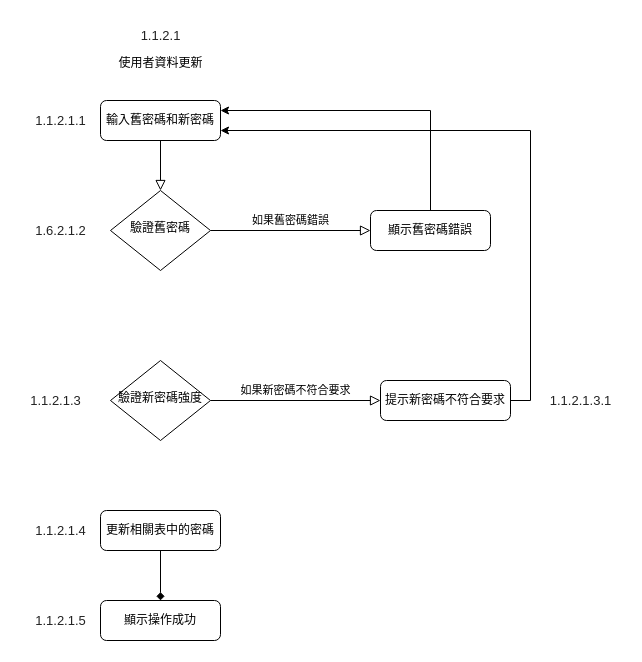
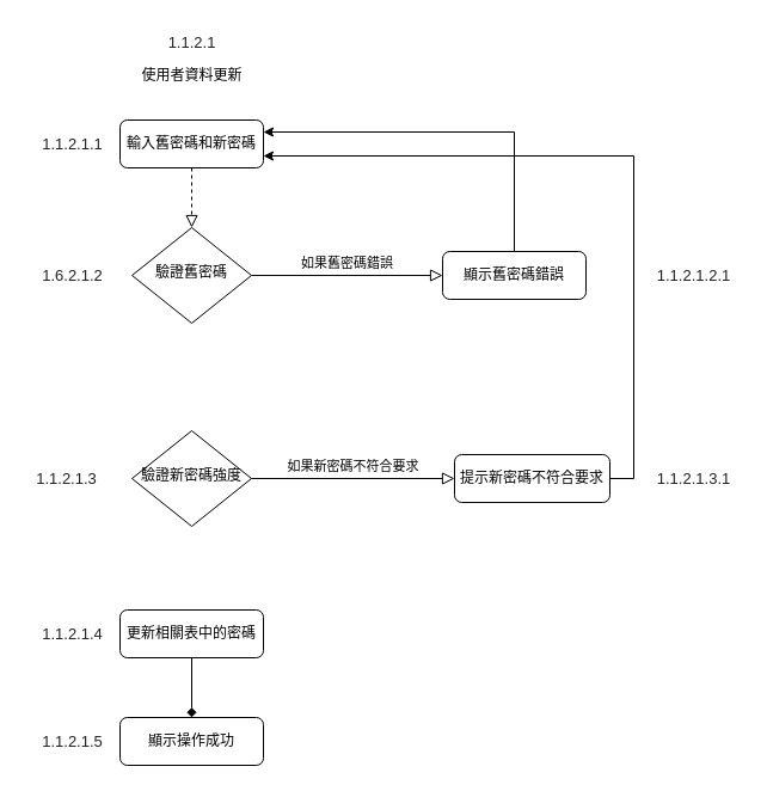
  <mxCell id="0" />
  <mxCell id="1" parent="0" />
- <mxCell id="2" value="" style="rounded=0;html=1;jettySize=auto;orthogonalLoop=1;fontSize=11;endArrow=block;endFill=0;endSize=8;strokeWidth=1;shadow=0;labelBackgroundColor=none;edgeStyle=orthogonalEdgeStyle;" parent="1" source="3" target="5" edge="1"><mxGeometry relative="1" as="geometry" /></mxCell>
+ <mxCell id="2" value="" style="rounded=0;html=1;jettySize=auto;orthogonalLoop=1;fontSize=11;endArrow=block;endFill=0;endSize=8;strokeWidth=1;shadow=0;labelBackgroundColor=none;edgeStyle=orthogonalEdgeStyle;dashed=1;" parent="1" source="3" target="5" edge="1"><mxGeometry relative="1" as="geometry" /></mxCell>
  <mxCell id="3" value="輸入舊密碼和新密碼" style="rounded=1;whiteSpace=wrap;html=1;fontSize=12;glass=0;strokeWidth=1;shadow=0;" parent="1" vertex="1"><mxGeometry x="100" y="100" width="120" height="40" as="geometry" /></mxCell>
  <mxCell id="4" value="如果舊密碼錯誤" style="edgeStyle=orthogonalEdgeStyle;rounded=0;html=1;jettySize=auto;orthogonalLoop=1;fontSize=11;endArrow=block;endFill=0;endSize=8;strokeWidth=1;shadow=0;labelBackgroundColor=none;" parent="1" source="5" target="7" edge="1"><mxGeometry y="10" relative="1" as="geometry"><mxPoint as="offset" /></mxGeometry></mxCell>
  <mxCell id="5" value="驗證舊密碼" style="rhombus;whiteSpace=wrap;html=1;shadow=0;fontFamily=Helvetica;fontSize=12;align=center;strokeWidth=1;spacing=6;spacingTop=-4;" parent="1" vertex="1"><mxGeometry x="110" y="190" width="100" height="80" as="geometry" /></mxCell>
  <mxCell id="6" style="edgeStyle=orthogonalEdgeStyle;rounded=0;orthogonalLoop=1;jettySize=auto;html=1;exitX=0.5;exitY=0;exitDx=0;exitDy=0;entryX=1;entryY=0.25;entryDx=0;entryDy=0;" parent="1" source="7" target="3" edge="1"><mxGeometry relative="1" as="geometry" /></mxCell>
  <mxCell id="7" value="顯示舊密碼錯誤" style="rounded=1;whiteSpace=wrap;html=1;fontSize=12;glass=0;strokeWidth=1;shadow=0;" parent="1" vertex="1"><mxGeometry x="370" y="210" width="120" height="40" as="geometry" /></mxCell>
  <mxCell id="8" value="如果新密碼不符合要求" style="edgeStyle=orthogonalEdgeStyle;rounded=0;html=1;jettySize=auto;orthogonalLoop=1;fontSize=11;endArrow=block;endFill=0;endSize=8;strokeWidth=1;shadow=0;labelBackgroundColor=none;" parent="1" source="9" target="13" edge="1"><mxGeometry y="10" relative="1" as="geometry"><mxPoint as="offset" /></mxGeometry></mxCell>
  <mxCell id="9" value="驗證新密碼強度" style="rhombus;whiteSpace=wrap;html=1;shadow=0;fontFamily=Helvetica;fontSize=12;align=center;strokeWidth=1;spacing=6;spacingTop=-4;" parent="1" vertex="1"><mxGeometry x="110" y="360" width="100" height="80" as="geometry" /></mxCell>
  <mxCell id="10" value="" style="edgeStyle=orthogonalEdgeStyle;rounded=0;orthogonalLoop=1;jettySize=auto;html=1;endArrow=diamond;" parent="1" source="11" target="15" edge="1"><mxGeometry relative="1" as="geometry" /></mxCell>
  <mxCell id="11" value="更新相關表中的密碼" style="rounded=1;whiteSpace=wrap;html=1;fontSize=12;glass=0;strokeWidth=1;shadow=0;" parent="1" vertex="1"><mxGeometry x="100" y="510" width="120" height="40" as="geometry" /></mxCell>
  <mxCell id="12" style="edgeStyle=orthogonalEdgeStyle;rounded=0;orthogonalLoop=1;jettySize=auto;html=1;exitX=1;exitY=0.5;exitDx=0;exitDy=0;entryX=1;entryY=0.75;entryDx=0;entryDy=0;" parent="1" source="13" target="3" edge="1"><mxGeometry relative="1" as="geometry" /></mxCell>
  <mxCell id="13" value="提示新密碼不符合要求" style="rounded=1;whiteSpace=wrap;html=1;fontSize=12;glass=0;strokeWidth=1;shadow=0;" parent="1" vertex="1"><mxGeometry x="380" y="380" width="130" height="40" as="geometry" /></mxCell>
  <mxCell id="14" value="使用者資料更新" style="text;html=1;align=center;verticalAlign=middle;resizable=0;points=[];autosize=1;strokeColor=none;fillColor=none;" parent="1" vertex="1"><mxGeometry x="105" y="48" width="110" height="30" as="geometry" /></mxCell>
  <mxCell id="15" value="顯示操作成功" style="rounded=1;whiteSpace=wrap;html=1;fontSize=12;glass=0;strokeWidth=1;shadow=0;" parent="1" vertex="1"><mxGeometry x="100" y="600" width="120" height="40" as="geometry" /></mxCell>
  <mxCell id="16" value="&lt;span style=&quot;color: rgb(34, 34, 34); font-family: Arial, Helvetica, sans-serif; font-size: small; text-align: start; text-wrap-mode: wrap; background-color: rgb(255, 255, 255);&quot;&gt;1.1.2.1&lt;/span&gt;" style="text;html=1;align=center;verticalAlign=middle;resizable=0;points=[];autosize=1;strokeColor=none;fillColor=none;" parent="1" vertex="1"><mxGeometry x="130" y="20" width="60" height="30" as="geometry" /></mxCell>
  <mxCell id="17" value="&lt;span style=&quot;color: rgb(34, 34, 34); font-family: Arial, Helvetica, sans-serif; font-size: small; text-align: start; text-wrap-mode: wrap; background-color: rgb(255, 255, 255);&quot;&gt;1.1.2.1.1&lt;/span&gt;" style="text;html=1;align=center;verticalAlign=middle;resizable=0;points=[];autosize=1;strokeColor=none;fillColor=none;" parent="1" vertex="1"><mxGeometry x="25" y="105" width="70" height="30" as="geometry" /></mxCell>
  <mxCell id="18" value="&lt;span style=&quot;color: rgb(34, 34, 34); font-family: Arial, Helvetica, sans-serif; font-size: small; text-align: start; text-wrap-mode: wrap; background-color: rgb(255, 255, 255);&quot;&gt;1.6.2.1.2&lt;/span&gt;" style="text;html=1;align=center;verticalAlign=middle;resizable=0;points=[];autosize=1;strokeColor=none;fillColor=none;" parent="1" vertex="1"><mxGeometry x="25" y="215" width="70" height="30" as="geometry" /></mxCell>
+ <mxCell id="19" value="&lt;span style=&quot;color: rgb(34, 34, 34); font-family: Arial, Helvetica, sans-serif; font-size: small; text-align: start; text-wrap-mode: wrap; background-color: rgb(255, 255, 255);&quot;&gt;1.1.2.1.2.1&lt;/span&gt;" style="text;html=1;align=center;verticalAlign=middle;resizable=0;points=[];autosize=1;strokeColor=none;fillColor=none;" parent="1" vertex="1"><mxGeometry x="540" y="215" width="80" height="30" as="geometry" /></mxCell>
  <mxCell id="20" value="&lt;span style=&quot;color: rgb(34, 34, 34); font-family: Arial, Helvetica, sans-serif; font-size: small; text-align: start; text-wrap-mode: wrap; background-color: rgb(255, 255, 255);&quot;&gt;1.1.2.1.3&lt;/span&gt;" style="text;html=1;align=center;verticalAlign=middle;resizable=0;points=[];autosize=1;strokeColor=none;fillColor=none;" parent="1" vertex="1"><mxGeometry x="20" y="385" width="70" height="30" as="geometry" /></mxCell>
  <mxCell id="21" value="&lt;span style=&quot;color: rgb(34, 34, 34); font-family: Arial, Helvetica, sans-serif; font-size: small; text-align: start; text-wrap-mode: wrap; background-color: rgb(255, 255, 255);&quot;&gt;1.1.2.1.3.1&lt;/span&gt;" style="text;html=1;align=center;verticalAlign=middle;resizable=0;points=[];autosize=1;strokeColor=none;fillColor=none;" parent="1" vertex="1"><mxGeometry x="540" y="385" width="80" height="30" as="geometry" /></mxCell>
  <mxCell id="22" value="&lt;span style=&quot;color: rgb(34, 34, 34); font-family: Arial, Helvetica, sans-serif; font-size: small; text-align: start; text-wrap-mode: wrap; background-color: rgb(255, 255, 255);&quot;&gt;1.1.2.1.4&lt;/span&gt;" style="text;html=1;align=center;verticalAlign=middle;resizable=0;points=[];autosize=1;strokeColor=none;fillColor=none;" parent="1" vertex="1"><mxGeometry x="25" y="515" width="70" height="30" as="geometry" /></mxCell>
  <mxCell id="23" value="&lt;span style=&quot;color: rgb(34, 34, 34); font-family: Arial, Helvetica, sans-serif; font-size: small; text-align: start; text-wrap-mode: wrap; background-color: rgb(255, 255, 255);&quot;&gt;1.1.2.1.5&lt;/span&gt;" style="text;html=1;align=center;verticalAlign=middle;resizable=0;points=[];autosize=1;strokeColor=none;fillColor=none;" parent="1" vertex="1"><mxGeometry x="25" y="605" width="70" height="30" as="geometry" /></mxCell>
